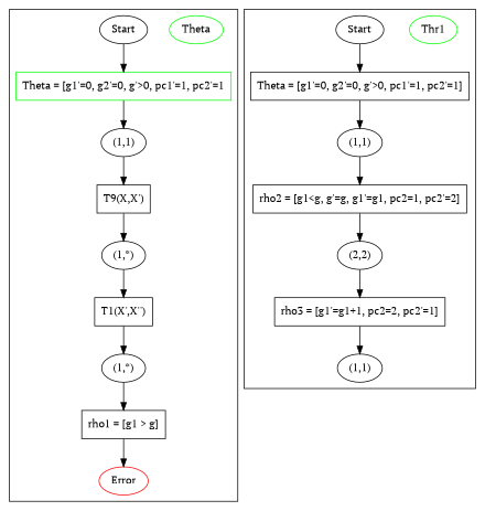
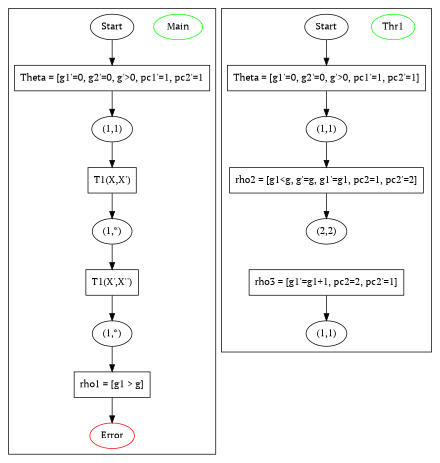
  digraph {
    fontname="PT Serif"
    node [fontname="PT Serif"]
    edge [fontname="PT Serif"]
-   n1 [label="T9(X,X')" shape=box]
+   n1 [label="T1(X,X')" shape=box]
    n2 [label="(1,*)"]
    n3 [label="T1(X',X'')" shape=box]
    n4 [label="(1,*)"]
-   Main [color=green label=Theta]
+   Main [color=green]
    n6 [label=Start]
-   n7 [label="Theta = [g1'=0, g2'=0, g'>0, pc1'=1, pc2'=1" shape=box color=green]
+   n7 [label="Theta = [g1'=0, g2'=0, g'>0, pc1'=1, pc2'=1" shape=box]
    n8 [label="(1,1)"]
    n9 [label="rho1 = [g1 > g]" shape=box]
    n10 [color=red fillcolor=red label=Error]
    n11 [label="rho3 = [g1'=g1+1, pc2=2, pc2'=1]" shape=box]
    n12 [label="(1,1)"]
    Thr1 [color=green]
    n14 [label=Start]
    n15 [label="Theta = [g1'=0, g2'=0, g'>0, pc1'=1, pc2'=1]" shape=box]
    n16 [label="(1,1)"]
    n17 [label="rho2 = [g1<g, g'=g, g1'=g1, pc2=1, pc2'=2]" shape=box]
    n18 [label="(2,2)"]
    subgraph cluster_1 {
      n1
      n2
      n3
      n4
      Main
      n6
      n7
      n8
      n9
      n10
    }
    subgraph cluster_2 {
      n11
      n12
      Thr1
      n14
      n15
      n16
      n17
      n18
    }
    n1 -> n2
    n2 -> n3
    n3 -> n4
    n4 -> n9
    n6 -> n7
    n7 -> n8
    n8 -> n1
    n9 -> n10
    n11 -> n12
    n14 -> n15
    n15 -> n16
    n16 -> n17
    n17 -> n18
-   n18 -> n11
  }
